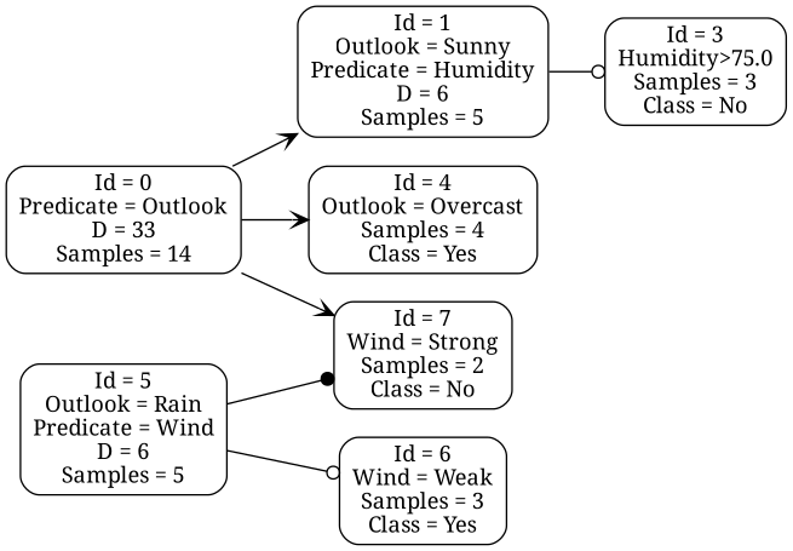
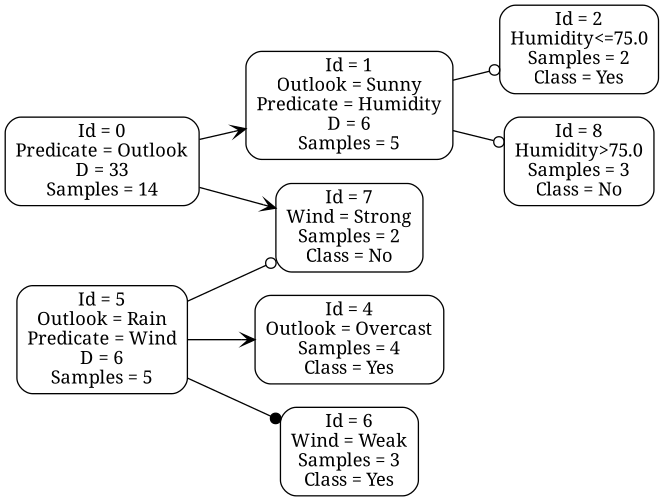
  digraph {
    fontname="Noto Serif"
    rankdir=LR
    node [color=black fillcolor="#ffffff" fontname="Noto Serif" shape=box style="filled, rounded"]
    edge [arrowhead=vee fontname="Noto Serif"]
    n1 [label="Id = 0\nPredicate = Outlook\nD = 33\nSamples = 14\n"]
    n2 [label="Id = 1\nOutlook = Sunny\nPredicate = Humidity\nD = 6\nSamples = 5\n"]
    n3 [label="Id = 4\nOutlook = Overcast\nSamples = 4\nClass = Yes"]
    n4 [label="Id = 7\nWind = Strong\nSamples = 2\nClass = No"]
-   n6 [label="Id = 3\nHumidity>75.0\nSamples = 3\nClass = No"]
+   n5 [label="Id = 2\nHumidity<=75.0\nSamples = 2\nClass = Yes"]
+   n6 [label="Id = 8\nHumidity>75.0\nSamples = 3\nClass = No"]
    n7 [label="Id = 5\nOutlook = Rain\nPredicate = Wind\nD = 6\nSamples = 5\n"]
    n8 [label="Id = 6\nWind = Weak\nSamples = 3\nClass = Yes"]
    n1 -> n2
-   n1 -> n3
+   n7 -> n3
    n1 -> n4
+   n2 -> n5 [arrowhead=odot]
    n2 -> n6 [arrowhead=odot]
-   n7 -> n4 [arrowhead=dot]
-   n7 -> n8 [arrowhead=odot]
+   n7 -> n4 [arrowhead=odot]
+   n7 -> n8 [arrowhead=dot]
  }
